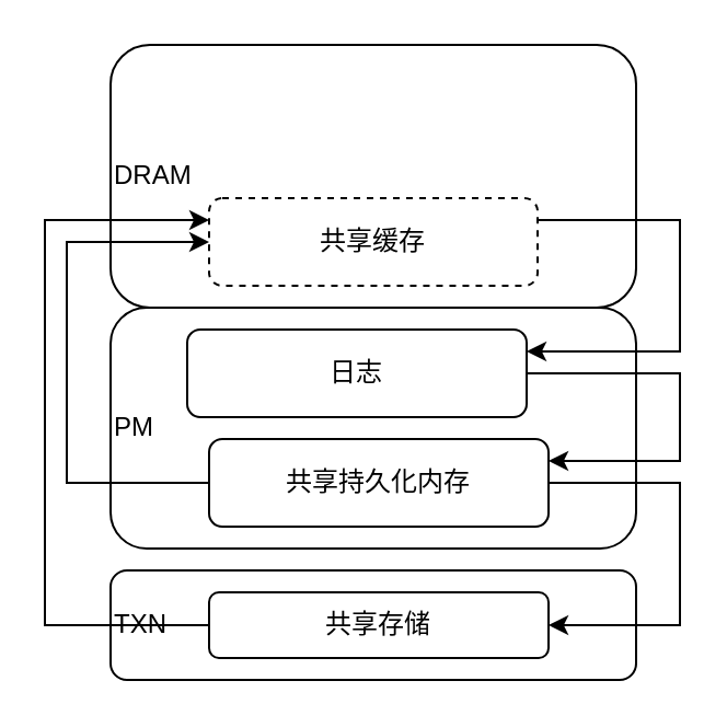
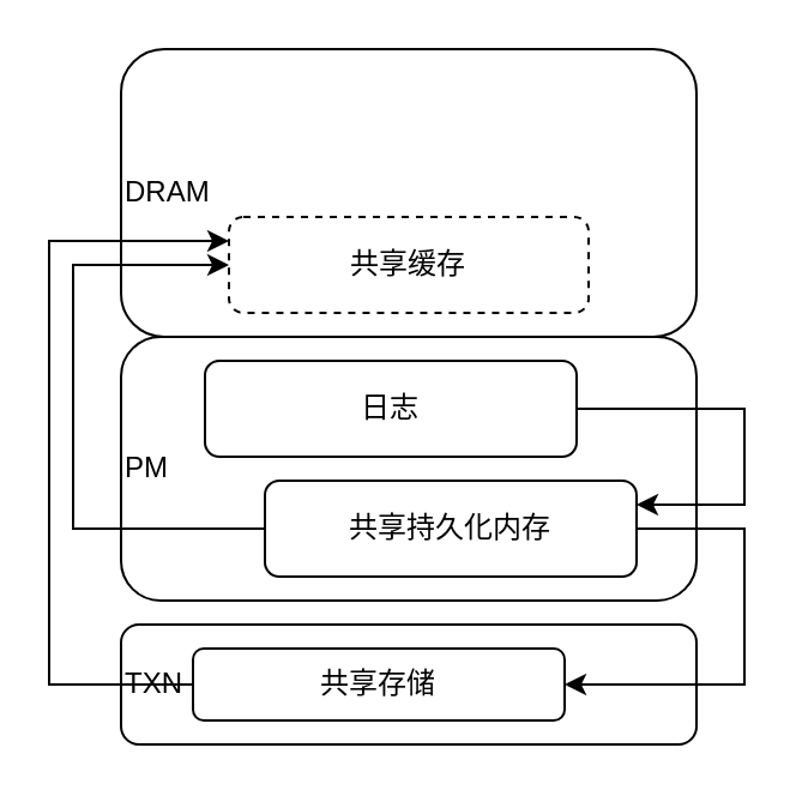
  <mxCell id="0" />
  <mxCell id="1" parent="0" />
  <mxCell id="2" value="DRAM" style="rounded=1;whiteSpace=wrap;html=1;align=left;" vertex="1" parent="1"><mxGeometry x="50" y="20" width="240" height="120" as="geometry" /></mxCell>
  <mxCell id="3" value="PM" style="rounded=1;whiteSpace=wrap;html=1;align=left;" vertex="1" parent="1"><mxGeometry x="50" y="140" width="240" height="110" as="geometry" /></mxCell>
  <mxCell id="4" value="TXN" style="rounded=1;whiteSpace=wrap;html=1;align=left;" vertex="1" parent="1"><mxGeometry x="50" y="260" width="240" height="50" as="geometry" /></mxCell>
- <mxCell id="5" style="edgeStyle=orthogonalEdgeStyle;rounded=0;orthogonalLoop=1;jettySize=auto;html=1;exitX=1;exitY=0.25;exitDx=0;exitDy=0;entryX=1;entryY=0.25;entryDx=0;entryDy=0;" edge="1" parent="1" source="6" target="11"><mxGeometry relative="1" as="geometry"><Array as="points"><mxPoint x="310" y="100" /><mxPoint x="310" y="160" /></Array></mxGeometry></mxCell>
  <mxCell id="6" value="共享缓存" style="rounded=1;whiteSpace=wrap;html=1;dashed=1;" vertex="1" parent="1"><mxGeometry x="95" y="90" width="150" height="40" as="geometry" /></mxCell>
  <mxCell id="7" style="edgeStyle=orthogonalEdgeStyle;rounded=0;orthogonalLoop=1;jettySize=auto;html=1;exitX=0;exitY=0.5;exitDx=0;exitDy=0;entryX=0;entryY=0.5;entryDx=0;entryDy=0;" edge="1" parent="1" source="9" target="6"><mxGeometry relative="1" as="geometry"><Array as="points"><mxPoint x="30" y="220" /><mxPoint x="30" y="110" /></Array></mxGeometry></mxCell>
  <mxCell id="8" style="edgeStyle=orthogonalEdgeStyle;rounded=0;orthogonalLoop=1;jettySize=auto;html=1;exitX=1;exitY=0.5;exitDx=0;exitDy=0;entryX=1;entryY=0.5;entryDx=0;entryDy=0;" edge="1" parent="1" source="9" target="12"><mxGeometry relative="1" as="geometry"><Array as="points"><mxPoint x="310" y="220" /><mxPoint x="310" y="285" /></Array></mxGeometry></mxCell>
- <mxCell id="9" value="共享持久化内存" style="rounded=1;whiteSpace=wrap;html=1;" vertex="1" parent="1"><mxGeometry x="95" y="200" width="155" height="40" as="geometry" /></mxCell>
+ <mxCell id="9" value="共享持久化内存" style="rounded=1;whiteSpace=wrap;html=1;" vertex="1" parent="1"><mxGeometry x="110" y="200" width="155" height="40" as="geometry" /></mxCell>
  <mxCell id="10" style="edgeStyle=orthogonalEdgeStyle;rounded=0;orthogonalLoop=1;jettySize=auto;html=1;exitX=1;exitY=0.5;exitDx=0;exitDy=0;entryX=1;entryY=0.25;entryDx=0;entryDy=0;" edge="1" parent="1" source="11" target="9"><mxGeometry relative="1" as="geometry"><Array as="points"><mxPoint x="310" y="170" /><mxPoint x="310" y="210" /></Array></mxGeometry></mxCell>
  <mxCell id="11" value="日志" style="rounded=1;whiteSpace=wrap;html=1;" vertex="1" parent="1"><mxGeometry x="85" y="150" width="155" height="40" as="geometry" /></mxCell>
- <mxCell id="12" value="共享存储" style="rounded=1;whiteSpace=wrap;html=1;" vertex="1" parent="1"><mxGeometry x="95" y="270" width="155" height="30" as="geometry" /></mxCell>
+ <mxCell id="12" value="共享存储" style="rounded=1;whiteSpace=wrap;html=1;" vertex="1" parent="1"><mxGeometry x="80" y="270" width="155" height="30" as="geometry" /></mxCell>
  <mxCell id="13" style="edgeStyle=orthogonalEdgeStyle;rounded=0;orthogonalLoop=1;jettySize=auto;html=1;exitX=0;exitY=0.5;exitDx=0;exitDy=0;entryX=0;entryY=0.25;entryDx=0;entryDy=0;" edge="1" parent="1" source="12" target="6"><mxGeometry relative="1" as="geometry"><Array as="points"><mxPoint x="20" y="285" /><mxPoint x="20" y="100" /></Array></mxGeometry></mxCell>
